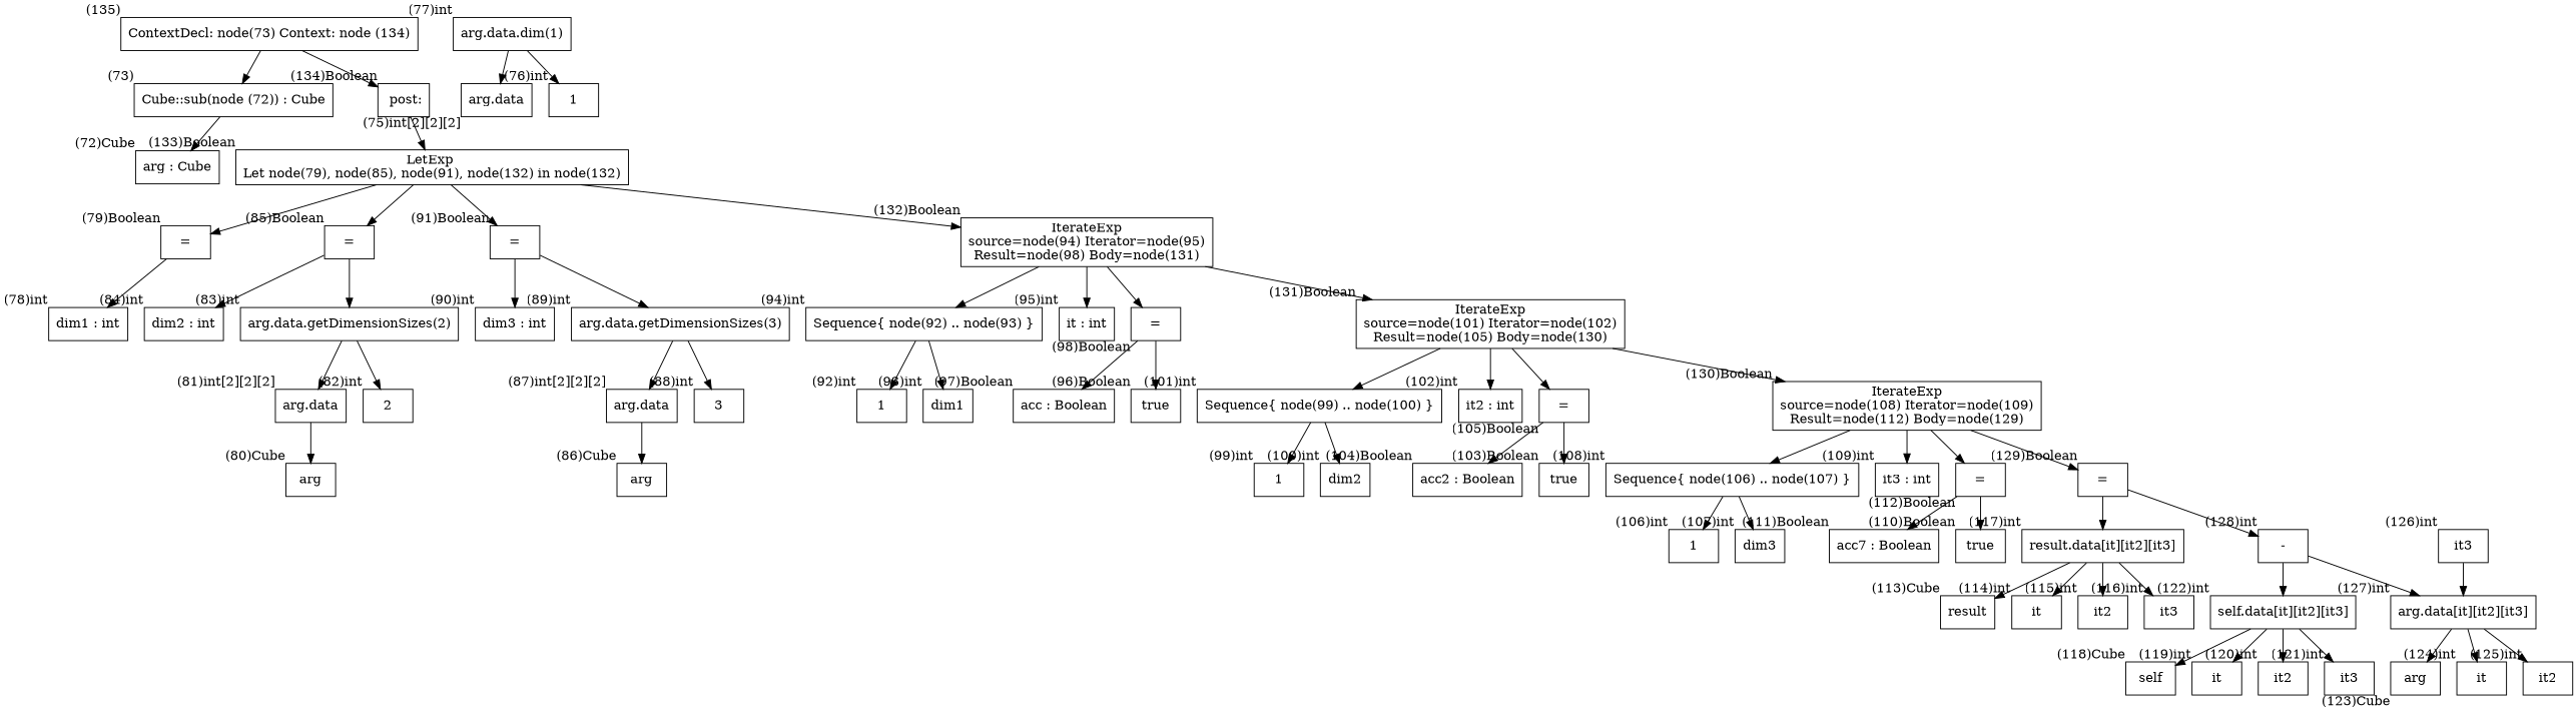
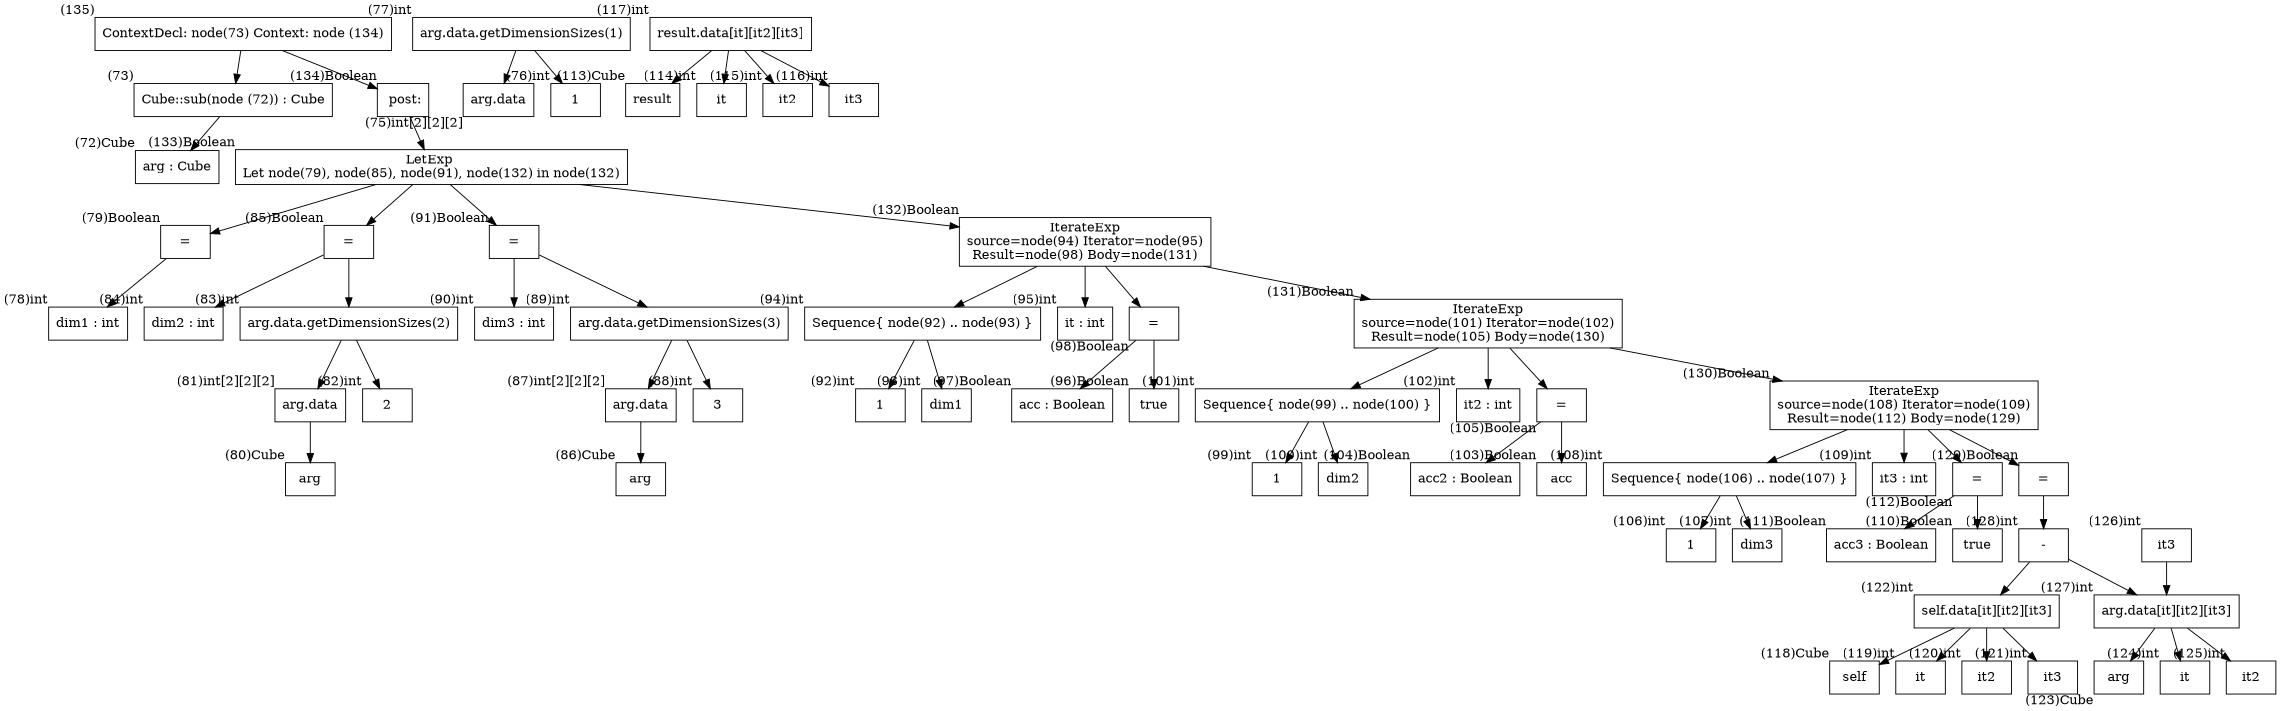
  digraph {
    node [shape=box]
    n1 [label="ContextDecl: node(73) Context: node (134)" xlabel="(135)"]
    n2 [label="Cube::sub(node (72)) : Cube" xlabel="(73)"]
    n3 [label=" post:" xlabel="(134)Boolean"]
    n4 [label="arg : Cube" xlabel="(72)Cube"]
    n5 [label="LetExp \nLet node(79), node(85), node(91), node(132) in node(132)" xlabel="(133)Boolean"]
    n6 [label="=" xlabel="(79)Boolean"]
    n7 [label="=" xlabel="(85)Boolean"]
    n8 [label="=" xlabel="(91)Boolean"]
    n9 [label="IterateExp\nsource=node(94) Iterator=node(95)\nResult=node(98) Body=node(131)" xlabel="(132)Boolean"]
    n10 [label="dim1 : int" xlabel="(78)int"]
    n11 [label="dim2 : int" xlabel="(84)int"]
    n12 [label="arg.data.getDimensionSizes(2)" xlabel="(83)int"]
    n13 [label="dim3 : int" xlabel="(90)int"]
    n14 [label="arg.data.getDimensionSizes(3)" xlabel="(89)int"]
    n15 [label="Sequence{ node(92) .. node(93) }" xlabel="(94)int"]
    n16 [label="it : int" xlabel="(95)int"]
    n17 [label="=" xlabel="(98)Boolean"]
    n18 [label="IterateExp\nsource=node(101) Iterator=node(102)\nResult=node(105) Body=node(130)" xlabel="(131)Boolean"]
-   n19 [label="arg.data.dim(1)" xlabel="(77)int"]
+   n19 [label="arg.data.getDimensionSizes(1)" xlabel="(77)int"]
    n20 [label="arg.data" xlabel="(75)int[2][2][2]"]
    n21 [label=1 xlabel="(76)int"]
    n22 [label="arg.data" xlabel="(81)int[2][2][2]"]
    n23 [label=2 xlabel="(82)int"]
    n24 [label="arg.data" xlabel="(87)int[2][2][2]"]
    n25 [label=3 xlabel="(88)int"]
    n26 [label=1 xlabel="(92)int"]
    n27 [label=dim1 xlabel="(93)int"]
    n28 [label="acc : Boolean" xlabel="(97)Boolean"]
    n29 [label=true xlabel="(96)Boolean"]
    n30 [label="Sequence{ node(99) .. node(100) }" xlabel="(101)int"]
    n31 [label="it2 : int" xlabel="(102)int"]
    n32 [label="=" xlabel="(105)Boolean"]
    n33 [label="IterateExp\nsource=node(108) Iterator=node(109)\nResult=node(112) Body=node(129)" xlabel="(130)Boolean"]
    n34 [label=arg xlabel="(80)Cube"]
    n35 [label=arg xlabel="(86)Cube"]
    n36 [label=1 xlabel="(99)int"]
    n37 [label=dim2 xlabel="(100)int"]
    n38 [label="acc2 : Boolean" xlabel="(104)Boolean"]
-   n39 [label=true xlabel="(103)Boolean"]
+   n39 [label=acc xlabel="(103)Boolean"]
    n40 [label="Sequence{ node(106) .. node(107) }" xlabel="(108)int"]
    n41 [label="it3 : int" xlabel="(109)int"]
    n42 [label="=" xlabel="(112)Boolean"]
    n43 [label="=" xlabel="(129)Boolean"]
    n44 [label=1 xlabel="(106)int"]
    n45 [label=dim3 xlabel="(107)int"]
-   n46 [label="acc7 : Boolean" xlabel="(111)Boolean"]
+   n46 [label="acc3 : Boolean" xlabel="(111)Boolean"]
    n47 [label=true xlabel="(110)Boolean"]
    n48 [label="result.data[it][it2][it3]" xlabel="(117)int"]
    n49 [label="-" xlabel="(128)int"]
    n50 [label=result xlabel="(113)Cube"]
    n51 [label=it xlabel="(114)int"]
    n52 [label=it2 xlabel="(115)int"]
    n53 [label=it3 xlabel="(116)int"]
    n54 [label="self.data[it][it2][it3]" xlabel="(122)int"]
    n55 [label="arg.data[it][it2][it3]" xlabel="(127)int"]
    n56 [label=self xlabel="(118)Cube"]
    n57 [label=it xlabel="(119)int"]
    n58 [label=it2 xlabel="(120)int"]
    n59 [label=it3 xlabel="(121)int"]
    n60 [label=arg xlabel="(123)Cube"]
    n61 [label=it xlabel="(124)int"]
    n62 [label=it2 xlabel="(125)int"]
    n63 [label=it3 xlabel="(126)int"]
    n1 -> n2
    n1 -> n3
    n2 -> n4
    n3 -> n5
    n5 -> n6
    n5 -> n7
    n5 -> n8
    n5 -> n9
    n6 -> n10
    n7 -> n11
    n7 -> n12
    n8 -> n13
    n8 -> n14
    n9 -> n15
    n9 -> n16
    n9 -> n17
    n9 -> n18
    n12 -> n22
    n12 -> n23
    n14 -> n24
    n14 -> n25
    n15 -> n26
    n15 -> n27
    n17 -> n28
    n17 -> n29
    n18 -> n30
    n18 -> n31
    n18 -> n32
    n18 -> n33
    n19 -> n20
    n19 -> n21
    n22 -> n34
    n24 -> n35
    n30 -> n36
    n30 -> n37
    n32 -> n38
    n32 -> n39
    n33 -> n40
    n33 -> n41
    n33 -> n42
    n33 -> n43
    n40 -> n44
    n40 -> n45
    n42 -> n46
    n42 -> n47
-   n43 -> n48
    n43 -> n49
    n48 -> n50
    n48 -> n51
    n48 -> n52
    n48 -> n53
    n49 -> n54
    n49 -> n55
    n54 -> n56
    n54 -> n57
    n54 -> n58
    n54 -> n59
    n55 -> n60
    n55 -> n61
    n55 -> n62
    n63 -> n55
  }
